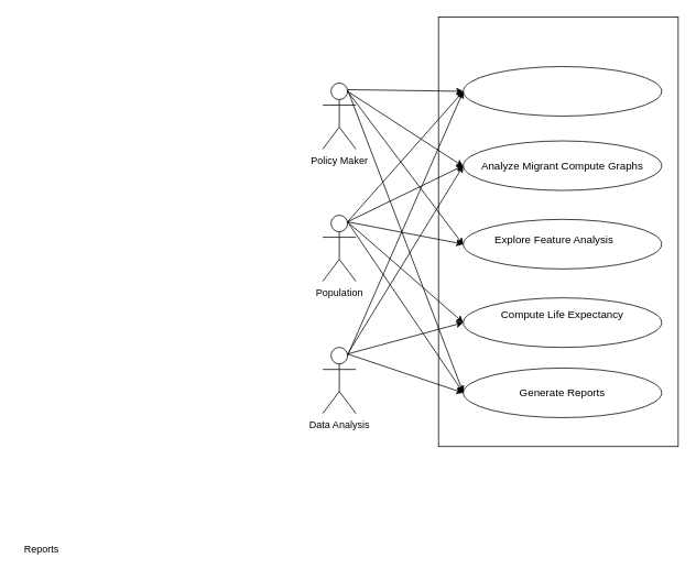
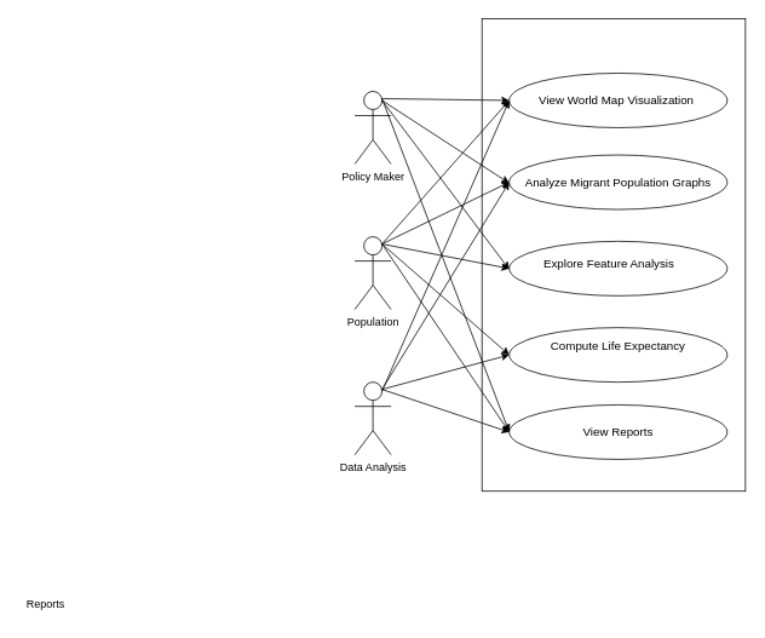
  <mxCell id="0" />
  <mxCell id="1" parent="0" />
  <mxCell id="2" value="Reports" style="text;html=1;align=center;verticalAlign=middle;whiteSpace=wrap;rounded=0;" vertex="1" parent="1"><mxGeometry x="20" y="650" width="60" height="30" as="geometry" /></mxCell>
  <mxCell id="3" value="Policy Maker" style="shape=umlActor;verticalLabelPosition=bottom;verticalAlign=top;html=1;outlineConnect=0;" vertex="1" parent="1"><mxGeometry x="390" y="100" width="40" height="80" as="geometry" /></mxCell>
  <mxCell id="4" value="" style="rounded=0;whiteSpace=wrap;html=1;" vertex="1" parent="1"><mxGeometry x="530" y="20" width="290" height="520" as="geometry" /></mxCell>
  <mxCell id="5" value="Population" style="shape=umlActor;verticalLabelPosition=bottom;verticalAlign=top;html=1;outlineConnect=0;" vertex="1" parent="1"><mxGeometry x="390" y="260" width="40" height="80" as="geometry" /></mxCell>
  <mxCell id="6" value="Data Analysis" style="shape=umlActor;verticalLabelPosition=bottom;verticalAlign=top;html=1;outlineConnect=0;" vertex="1" parent="1"><mxGeometry x="390" y="420" width="40" height="80" as="geometry" /></mxCell>
  <mxCell id="7" value="" style="ellipse;whiteSpace=wrap;html=1;" vertex="1" parent="1"><mxGeometry x="560" y="80" width="240" height="60" as="geometry" /></mxCell>
+ <mxCell id="8" value="View World Map Visualization&amp;nbsp;" style="text;html=1;align=center;verticalAlign=middle;whiteSpace=wrap;rounded=0;fontSize=13;" vertex="1" parent="1"><mxGeometry x="570" y="95" width="220" height="30" as="geometry" /></mxCell>
  <mxCell id="9" value="" style="ellipse;whiteSpace=wrap;html=1;" vertex="1" parent="1"><mxGeometry x="560" y="170" width="240" height="60" as="geometry" /></mxCell>
  <mxCell id="10" value="" style="ellipse;whiteSpace=wrap;html=1;" vertex="1" parent="1"><mxGeometry x="560" y="265" width="240" height="60" as="geometry" /></mxCell>
  <mxCell id="11" value="" style="ellipse;whiteSpace=wrap;html=1;" vertex="1" parent="1"><mxGeometry x="560" y="360" width="240" height="60" as="geometry" /></mxCell>
- <mxCell id="12" value="Analyze Migrant Compute Graphs" style="text;html=1;align=center;verticalAlign=middle;whiteSpace=wrap;rounded=0;fontSize=13;" vertex="1" parent="1"><mxGeometry x="575" y="185" width="210" height="30" as="geometry" /></mxCell>
+ <mxCell id="12" value="Analyze Migrant Population Graphs" style="text;html=1;align=center;verticalAlign=middle;whiteSpace=wrap;rounded=0;fontSize=13;" vertex="1" parent="1"><mxGeometry x="575" y="185" width="210" height="30" as="geometry" /></mxCell>
  <mxCell id="13" value="Explore Feature Analysis" style="text;html=1;align=center;verticalAlign=middle;whiteSpace=wrap;rounded=0;fontSize=13;" vertex="1" parent="1"><mxGeometry x="565" y="275" width="210" height="30" as="geometry" /></mxCell>
  <mxCell id="14" value="Compute Life Expectancy" style="text;html=1;align=center;verticalAlign=middle;whiteSpace=wrap;rounded=0;fontSize=13;" vertex="1" parent="1"><mxGeometry x="575" y="365" width="210" height="30" as="geometry" /></mxCell>
  <mxCell id="15" value="" style="ellipse;whiteSpace=wrap;html=1;" vertex="1" parent="1"><mxGeometry x="560" y="445" width="240" height="60" as="geometry" /></mxCell>
- <mxCell id="16" value="Generate Reports" style="text;html=1;align=center;verticalAlign=middle;whiteSpace=wrap;rounded=0;fontSize=13;" vertex="1" parent="1"><mxGeometry x="575" y="460" width="210" height="30" as="geometry" /></mxCell>
+ <mxCell id="16" value="View Reports" style="text;html=1;align=center;verticalAlign=middle;whiteSpace=wrap;rounded=0;fontSize=13;" vertex="1" parent="1"><mxGeometry x="575" y="460" width="210" height="30" as="geometry" /></mxCell>
  <mxCell id="17" value="" style="endArrow=classic;html=1;rounded=0;entryX=0;entryY=0.5;entryDx=0;entryDy=0;exitX=0.75;exitY=0.1;exitDx=0;exitDy=0;exitPerimeter=0;" edge="1" parent="1" source="3" target="7"><mxGeometry width="50" height="50" relative="1" as="geometry"><mxPoint x="450" y="145" as="sourcePoint" /><mxPoint x="500" y="95" as="targetPoint" /></mxGeometry></mxCell>
  <mxCell id="18" value="" style="endArrow=classic;html=1;rounded=0;entryX=0;entryY=0.5;entryDx=0;entryDy=0;" edge="1" parent="1"><mxGeometry width="50" height="50" relative="1" as="geometry"><mxPoint x="420" y="110" as="sourcePoint" /><mxPoint x="560" y="201" as="targetPoint" /></mxGeometry></mxCell>
  <mxCell id="19" value="" style="endArrow=classic;html=1;rounded=0;entryX=0;entryY=0.5;entryDx=0;entryDy=0;" edge="1" parent="1"><mxGeometry width="50" height="50" relative="1" as="geometry"><mxPoint x="420" y="110" as="sourcePoint" /><mxPoint x="560" y="296" as="targetPoint" /></mxGeometry></mxCell>
  <mxCell id="20" value="" style="endArrow=classic;html=1;rounded=0;entryX=0;entryY=0.5;entryDx=0;entryDy=0;exitX=0.75;exitY=0.1;exitDx=0;exitDy=0;exitPerimeter=0;" edge="1" parent="1" source="3" target="15"><mxGeometry width="50" height="50" relative="1" as="geometry"><mxPoint x="430" y="120" as="sourcePoint" /><mxPoint x="570" y="306" as="targetPoint" /></mxGeometry></mxCell>
  <mxCell id="21" value="" style="endArrow=classic;html=1;rounded=0;entryX=0;entryY=0.5;entryDx=0;entryDy=0;exitX=0.75;exitY=0.1;exitDx=0;exitDy=0;exitPerimeter=0;" edge="1" parent="1" source="5" target="15"><mxGeometry width="50" height="50" relative="1" as="geometry"><mxPoint x="430" y="118" as="sourcePoint" /><mxPoint x="570" y="485" as="targetPoint" /></mxGeometry></mxCell>
  <mxCell id="22" value="" style="endArrow=classic;html=1;rounded=0;entryX=0;entryY=0.5;entryDx=0;entryDy=0;exitX=0.75;exitY=0.1;exitDx=0;exitDy=0;exitPerimeter=0;" edge="1" parent="1" source="6" target="15"><mxGeometry width="50" height="50" relative="1" as="geometry"><mxPoint x="440" y="128" as="sourcePoint" /><mxPoint x="580" y="495" as="targetPoint" /></mxGeometry></mxCell>
  <mxCell id="23" value="" style="endArrow=classic;html=1;rounded=0;entryX=0;entryY=0.5;entryDx=0;entryDy=0;exitX=0.75;exitY=0.1;exitDx=0;exitDy=0;exitPerimeter=0;" edge="1" parent="1" source="6" target="11"><mxGeometry width="50" height="50" relative="1" as="geometry"><mxPoint x="430" y="438" as="sourcePoint" /><mxPoint x="570" y="485" as="targetPoint" /></mxGeometry></mxCell>
  <mxCell id="24" value="" style="endArrow=classic;html=1;rounded=0;entryX=0;entryY=0.5;entryDx=0;entryDy=0;exitX=0.75;exitY=0.1;exitDx=0;exitDy=0;exitPerimeter=0;" edge="1" parent="1" source="6" target="9"><mxGeometry width="50" height="50" relative="1" as="geometry"><mxPoint x="430" y="430" as="sourcePoint" /><mxPoint x="560" y="405" as="targetPoint" /></mxGeometry></mxCell>
  <mxCell id="25" value="" style="endArrow=classic;html=1;rounded=0;entryX=0;entryY=0.5;entryDx=0;entryDy=0;" edge="1" parent="1" target="7"><mxGeometry width="50" height="50" relative="1" as="geometry"><mxPoint x="420" y="430" as="sourcePoint" /><mxPoint x="570" y="210" as="targetPoint" /></mxGeometry></mxCell>
  <mxCell id="26" value="" style="endArrow=classic;html=1;rounded=0;exitX=0.75;exitY=0.1;exitDx=0;exitDy=0;exitPerimeter=0;entryX=0;entryY=0.5;entryDx=0;entryDy=0;" edge="1" parent="1" source="5" target="10"><mxGeometry width="50" height="50" relative="1" as="geometry"><mxPoint x="430" y="278" as="sourcePoint" /><mxPoint x="570" y="485" as="targetPoint" /></mxGeometry></mxCell>
  <mxCell id="27" value="" style="endArrow=classic;html=1;rounded=0;exitX=0.75;exitY=0.1;exitDx=0;exitDy=0;exitPerimeter=0;entryX=0;entryY=0.5;entryDx=0;entryDy=0;" edge="1" parent="1" source="5" target="9"><mxGeometry width="50" height="50" relative="1" as="geometry"><mxPoint x="440" y="288" as="sourcePoint" /><mxPoint x="580" y="495" as="targetPoint" /></mxGeometry></mxCell>
  <mxCell id="28" value="" style="endArrow=classic;html=1;rounded=0;exitX=0.75;exitY=0.1;exitDx=0;exitDy=0;exitPerimeter=0;entryX=0;entryY=0.5;entryDx=0;entryDy=0;" edge="1" parent="1" source="5" target="11"><mxGeometry width="50" height="50" relative="1" as="geometry"><mxPoint x="430" y="278" as="sourcePoint" /><mxPoint x="570" y="305" as="targetPoint" /></mxGeometry></mxCell>
  <mxCell id="29" value="" style="endArrow=classic;html=1;rounded=0;exitX=0.75;exitY=0.1;exitDx=0;exitDy=0;exitPerimeter=0;entryX=0;entryY=0.5;entryDx=0;entryDy=0;" edge="1" parent="1" source="5" target="7"><mxGeometry width="50" height="50" relative="1" as="geometry"><mxPoint x="430" y="278" as="sourcePoint" /><mxPoint x="570" y="210" as="targetPoint" /></mxGeometry></mxCell>
